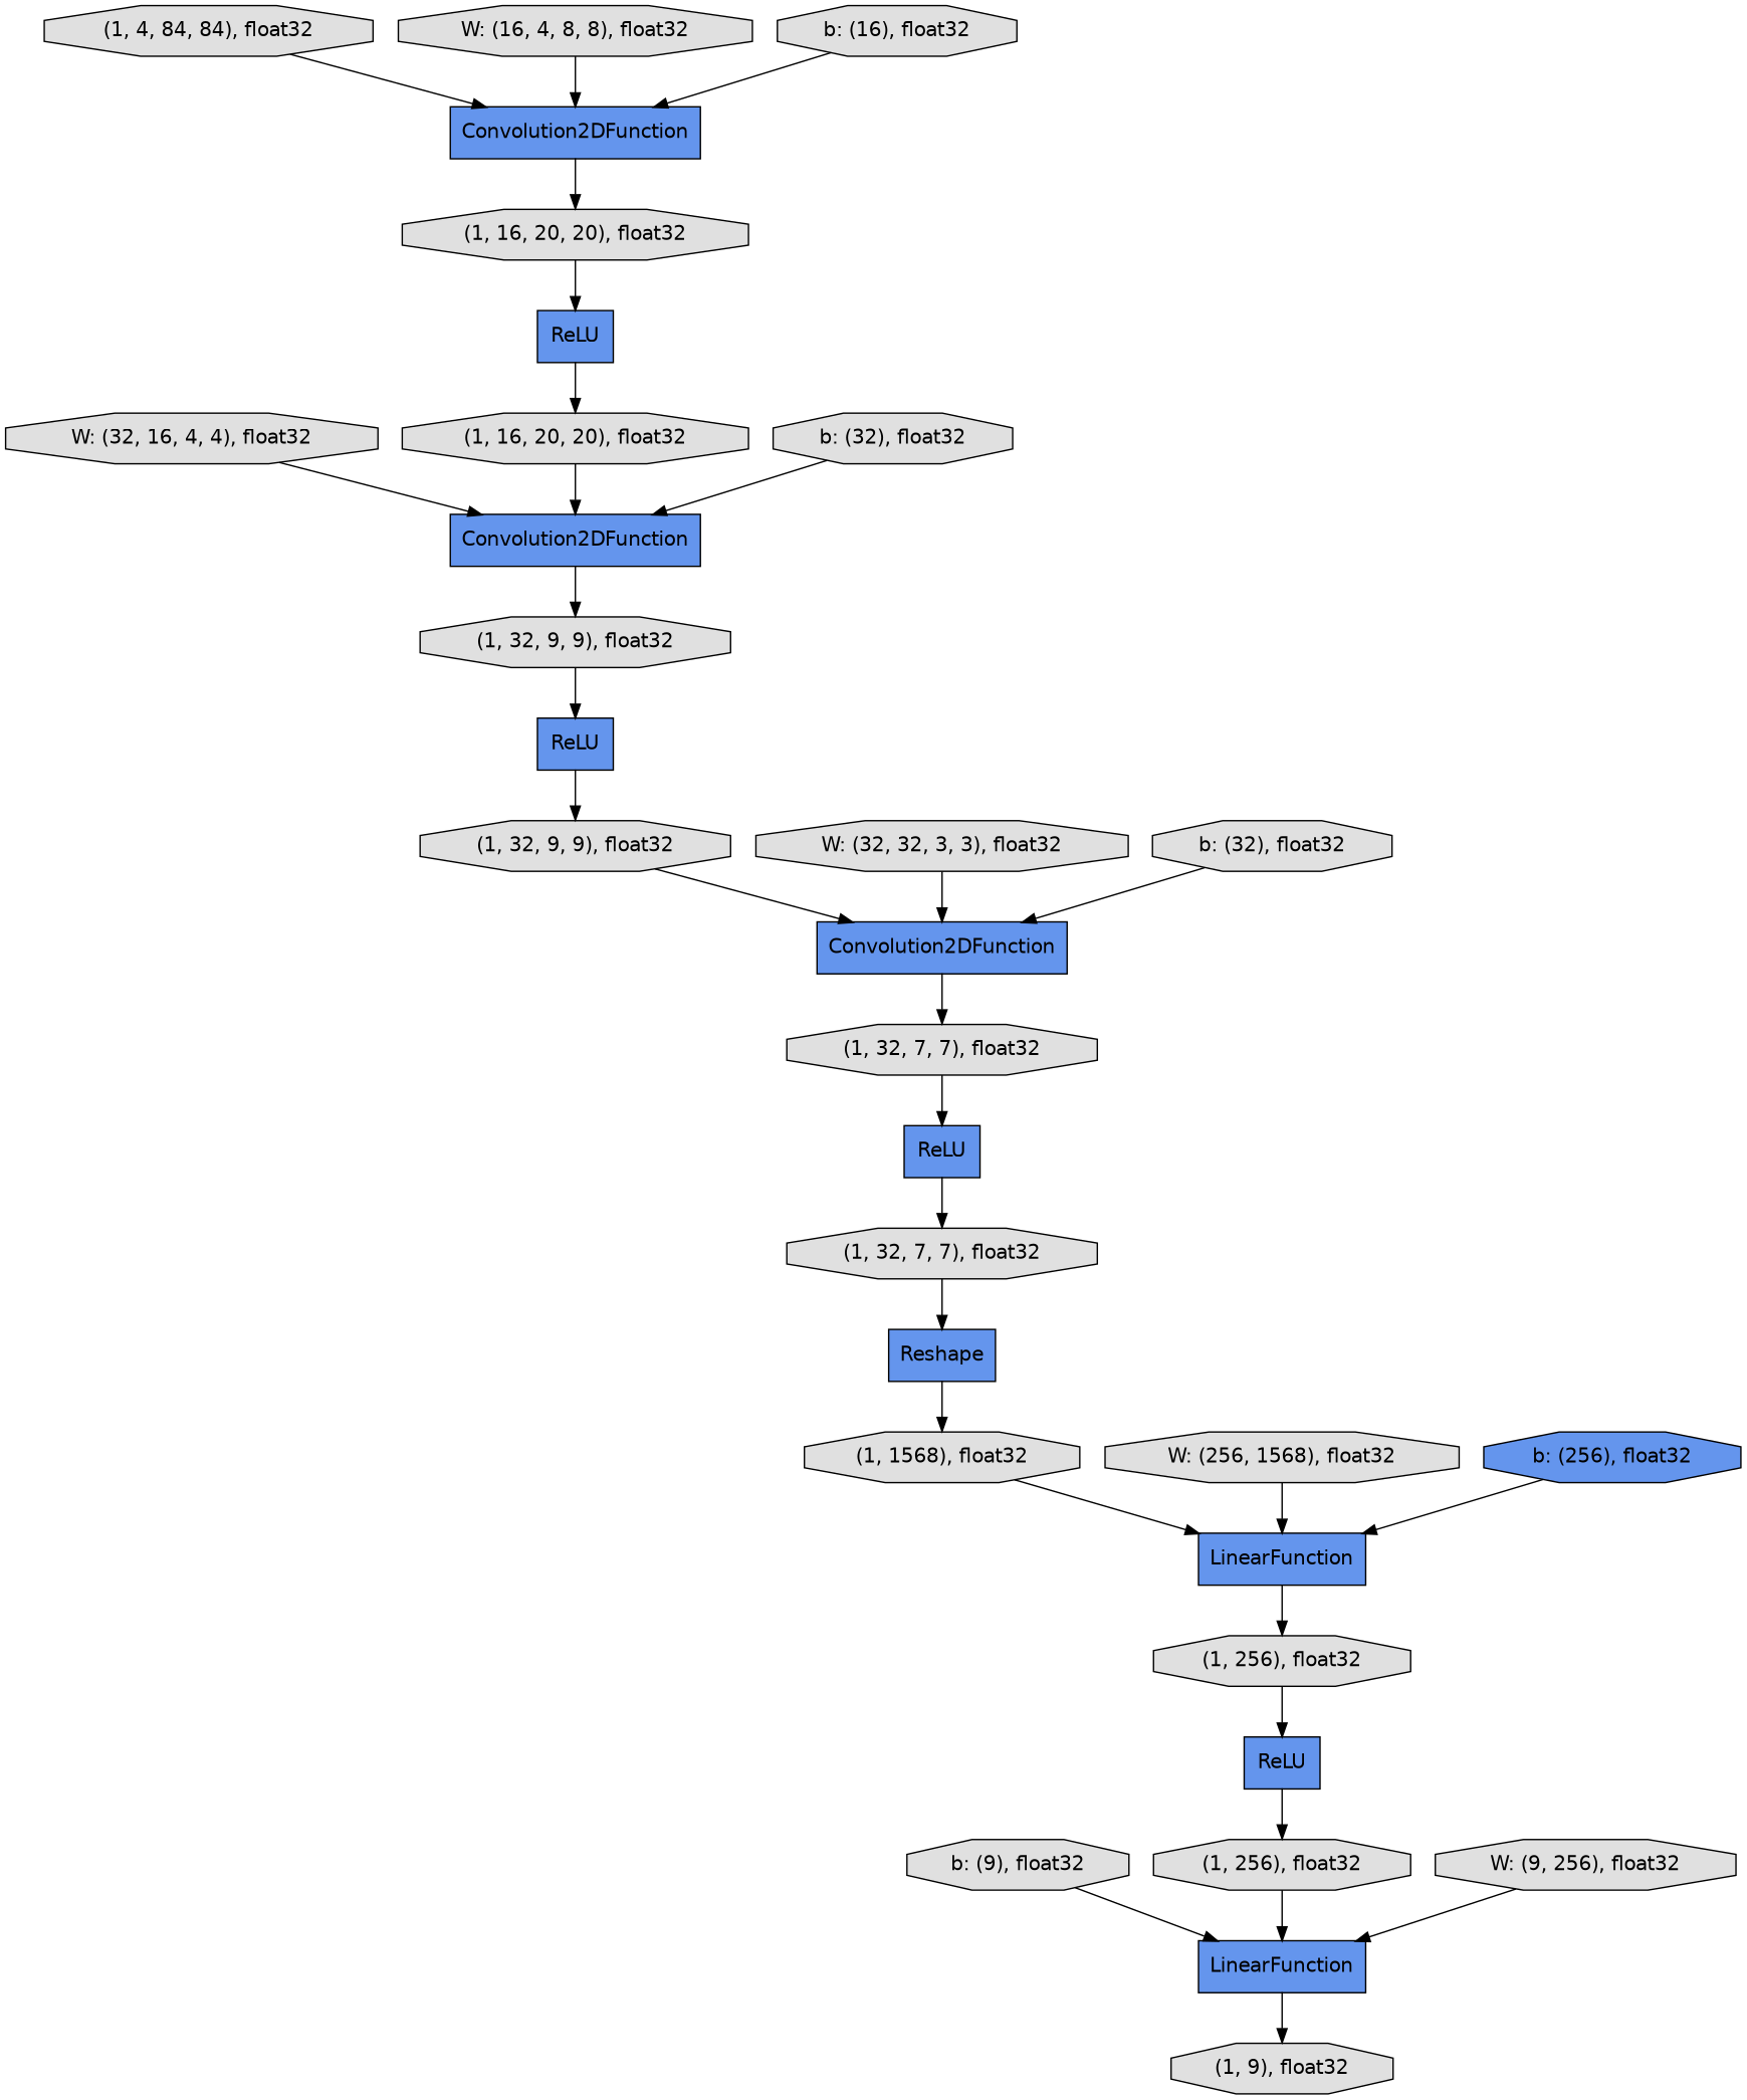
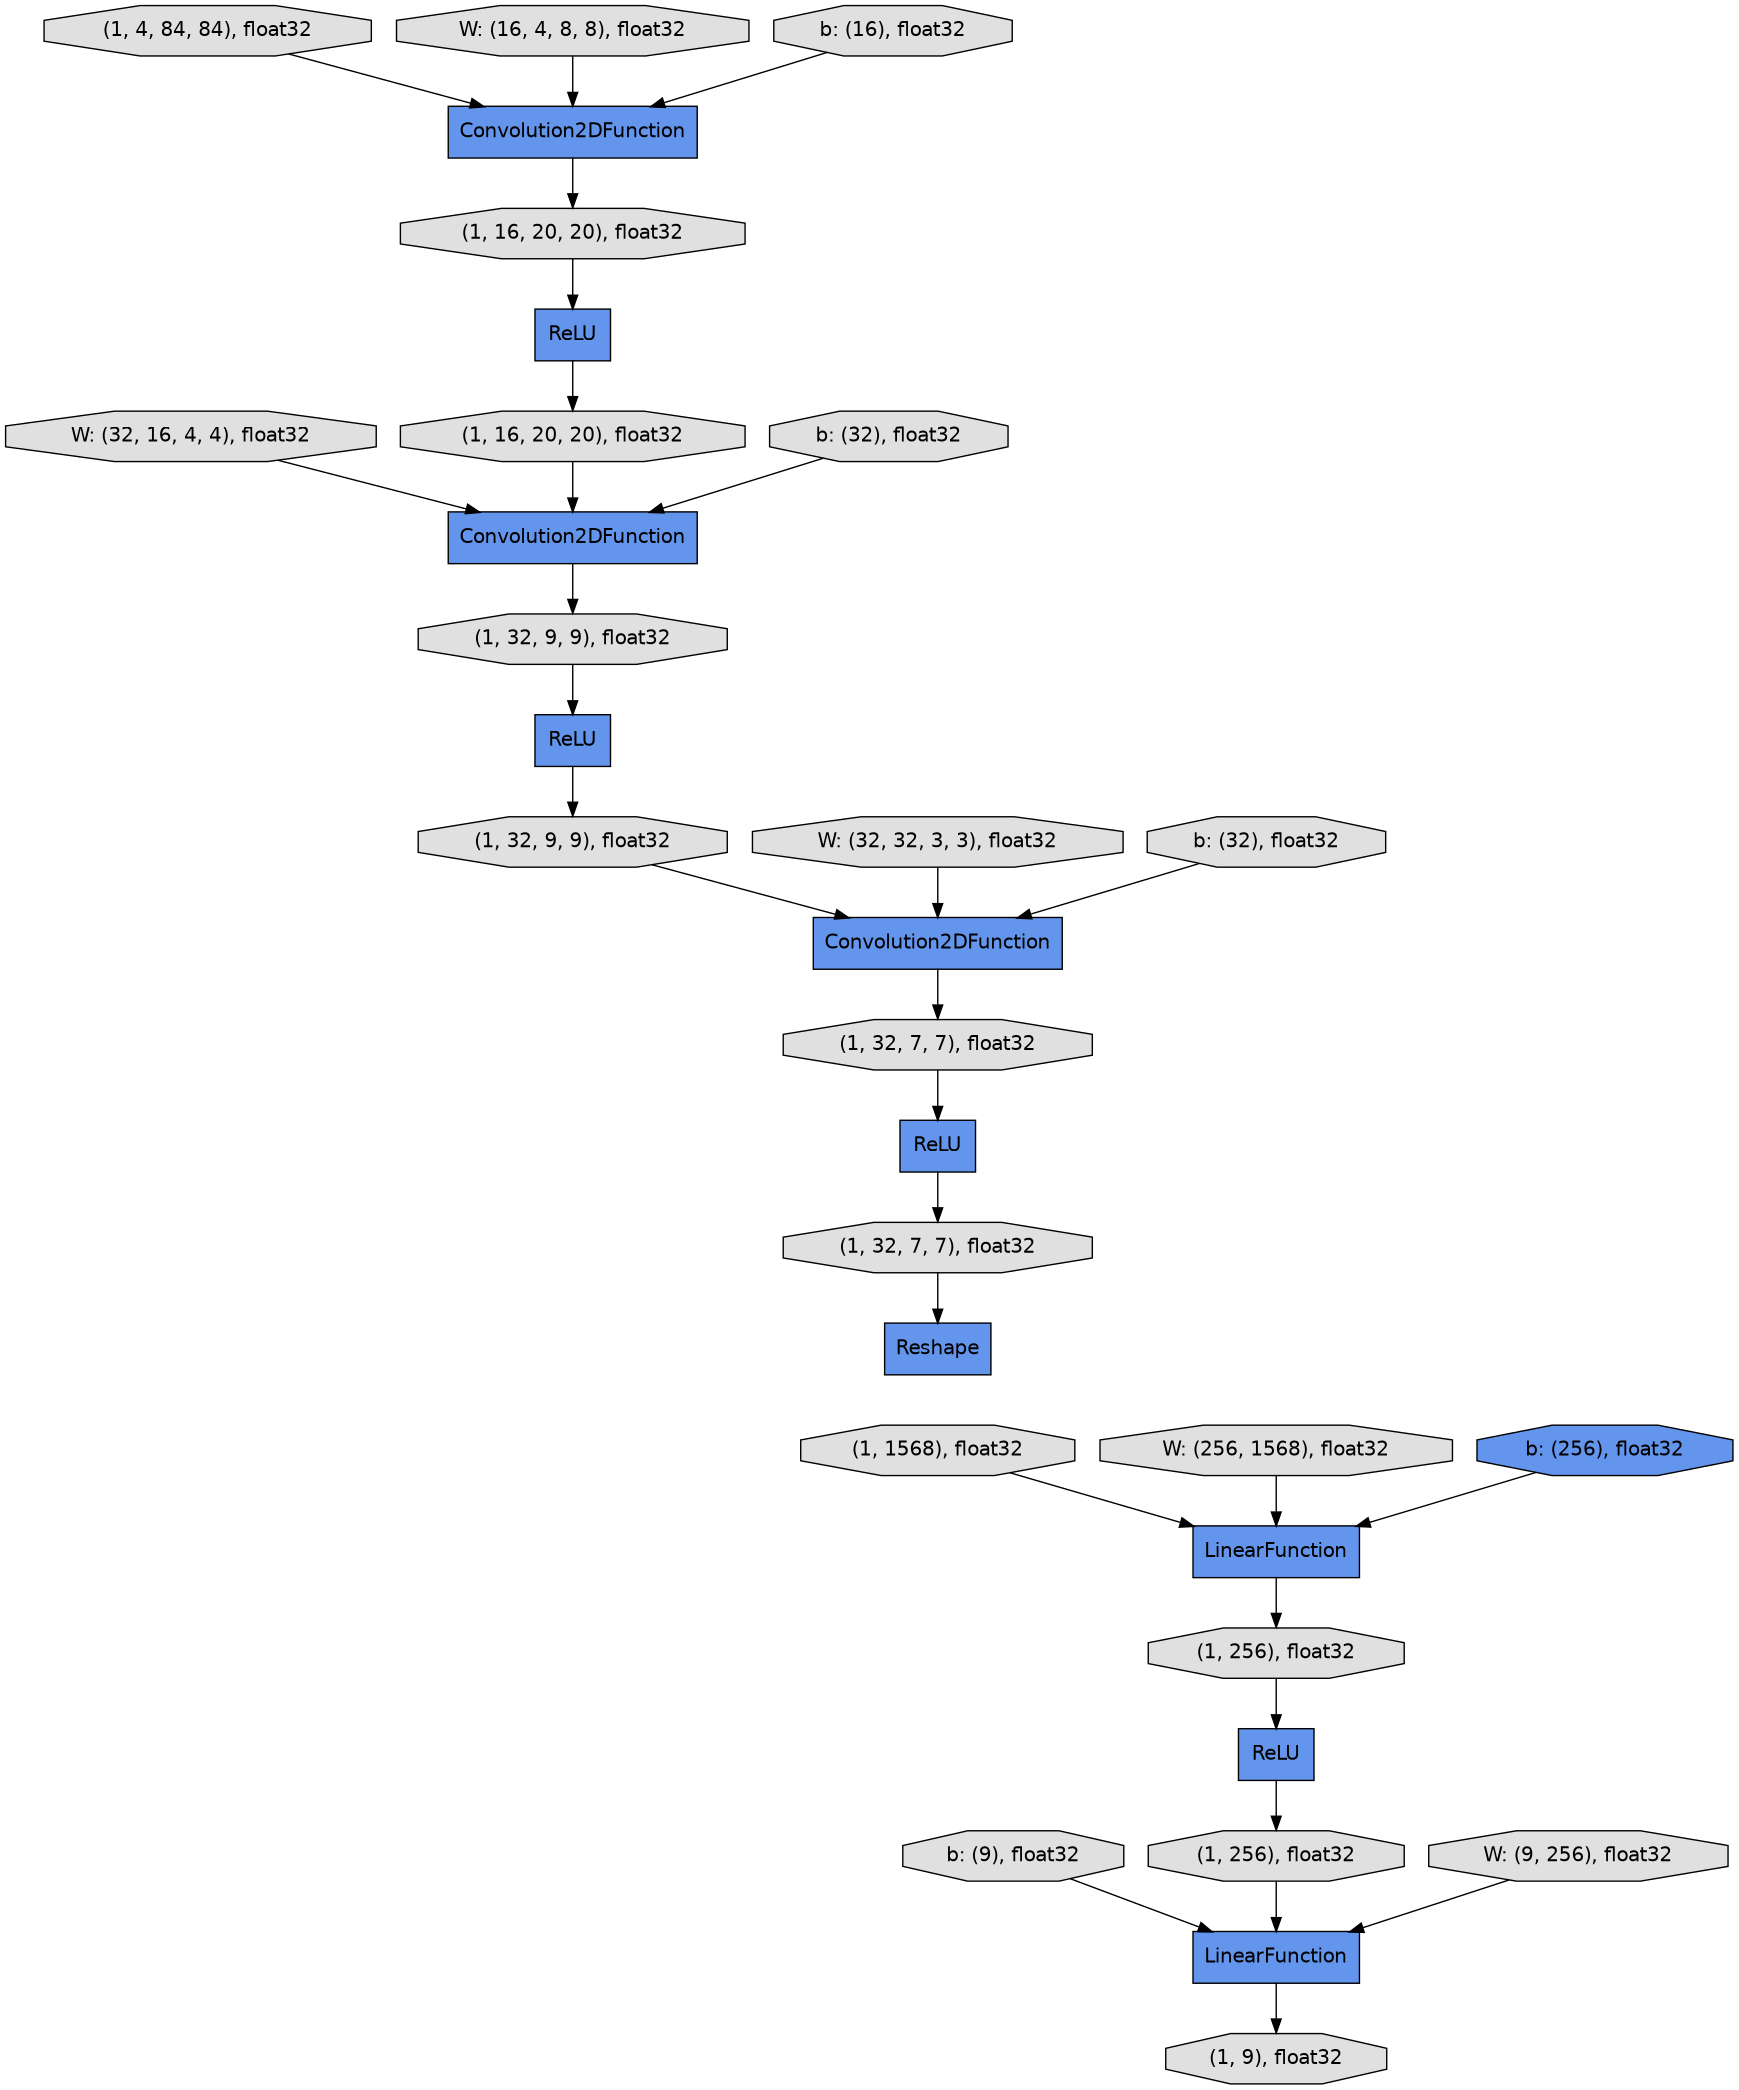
  digraph {
    fontname="DejaVu Sans"
    rankdir=TB
    node [fillcolor="#E0E0E0" fontname="DejaVu Sans" shape=octagon style=filled]
    edge [fontname="DejaVu Sans"]
    n1 [fillcolor="#6495ED" label=LinearFunction shape=record]
    n2 [label="(1, 9), float32"]
    n3 [label="W: (32, 16, 4, 4), float32"]
    n4 [fillcolor="#6495ED" label=Convolution2DFunction shape=record]
    n5 [label="(1, 32, 9, 9), float32"]
    n6 [label="b: (9), float32"]
    n7 [label="(1, 1568), float32"]
    n8 [fillcolor="#6495ED" label=LinearFunction shape=record]
    n9 [label="(1, 256), float32"]
    n10 [fillcolor="#6495ED" label=ReLU shape=record]
    n11 [label="(1, 256), float32"]
    n12 [label="(1, 32, 9, 9), float32"]
    n13 [fillcolor="#6495ED" label=Convolution2DFunction shape=record]
    n14 [fillcolor="#6495ED" label=ReLU shape=record]
    n15 [label="(1, 4, 84, 84), float32"]
    n16 [fillcolor="#6495ED" label=Convolution2DFunction shape=record]
    n17 [label="(1, 16, 20, 20), float32"]
    n18 [label="W: (32, 32, 3, 3), float32"]
    n19 [label="(1, 32, 7, 7), float32"]
    n20 [fillcolor="#6495ED" label=ReLU shape=record]
    n21 [label="(1, 16, 20, 20), float32"]
    n22 [fillcolor="#6495ED" label=ReLU shape=record]
    n23 [label="(1, 32, 7, 7), float32"]
    n24 [fillcolor="#6495ED" label=Reshape shape=record]
    n25 [label="b: (32), float32"]
    n26 [label="W: (256, 1568), float32"]
    n27 [fillcolor="#6495ED" label="b: (256), float32"]
    n28 [label="b: (32), float32"]
    n29 [label="W: (16, 4, 8, 8), float32"]
    n30 [label="W: (9, 256), float32"]
    n31 [label="b: (16), float32"]
    n1 -> n2
    n3 -> n4
    n4 -> n5
    n5 -> n10
    n6 -> n1
    n7 -> n8
    n8 -> n9
    n9 -> n14
    n10 -> n12
    n11 -> n1
    n12 -> n13
    n13 -> n19
    n14 -> n11
    n15 -> n16
    n16 -> n17
    n17 -> n20
    n18 -> n13
    n19 -> n22
    n20 -> n21
    n21 -> n4
    n22 -> n23
    n23 -> n24
-   n24 -> n7
    n25 -> n13
    n26 -> n8
    n27 -> n8
    n28 -> n4
    n29 -> n16
    n30 -> n1
    n31 -> n16
  }
